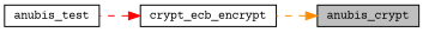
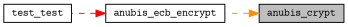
  digraph {
    fontname="Courier Prime"
    rankdir=RL
    node [color=black fillcolor=white fontname="Courier Prime" fontsize=10 shape=record style=filled]
    edge [dir=back fontname="Courier Prime" fontsize=10 labelfontname=Helvetica labelfontsize=10 style=dashed]
    n1 [fillcolor=grey75 fontcolor=black height=0.2 label=anubis_crypt width=0.4]
-   n2 [height=0.2 label=crypt_ecb_encrypt width=0.4]
-   n3 [height=0.2 label=anubis_test width=0.4]
+   n2 [height=0.2 label=anubis_ecb_encrypt width=0.4]
+   n3 [height=0.2 label=test_test width=0.4]
    n1 -> n2 [color=darkorange]
    n2 -> n3 [color=red]
  }
